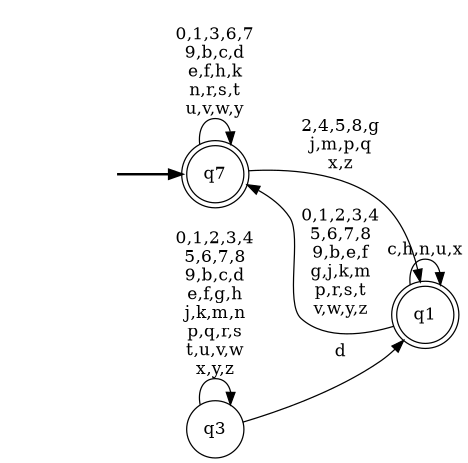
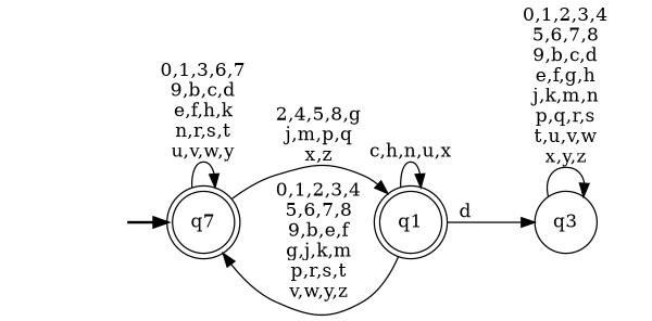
  digraph {
    rankdir=LR
    node [shape=doublecircle style="rounded,filled" color=black fillcolor=white]
    __start0 [height=0 shape=none style=invis width=0 color="" fillcolor=""]
    n2 [label=q7]
    n3 [label=q1]
    n4 [label=q3 shape=circle style=filled]
    subgraph cluster_1 {
      nodesep=0.15
      ranksep=0.15
      style=invis
      __start0
      n2
    }
    __start0 -> n2 [penwidth=2]
    n2 -> n2 [label="0,1,3,6,7\n9,b,c,d\ne,f,h,k\nn,r,s,t\nu,v,w,y"]
    n2 -> n3 [label="2,4,5,8,g\nj,m,p,q\nx,z"]
    n3 -> n2 [label="0,1,2,3,4\n5,6,7,8\n9,b,e,f\ng,j,k,m\np,r,s,t\nv,w,y,z"]
    n3 -> n3 [label="c,h,n,u,x"]
-   n4 -> n3 [label=d]
+   n3 -> n4 [label=d]
    n4 -> n4 [label="0,1,2,3,4\n5,6,7,8\n9,b,c,d\ne,f,g,h\nj,k,m,n\np,q,r,s\nt,u,v,w\nx,y,z"]
  }
